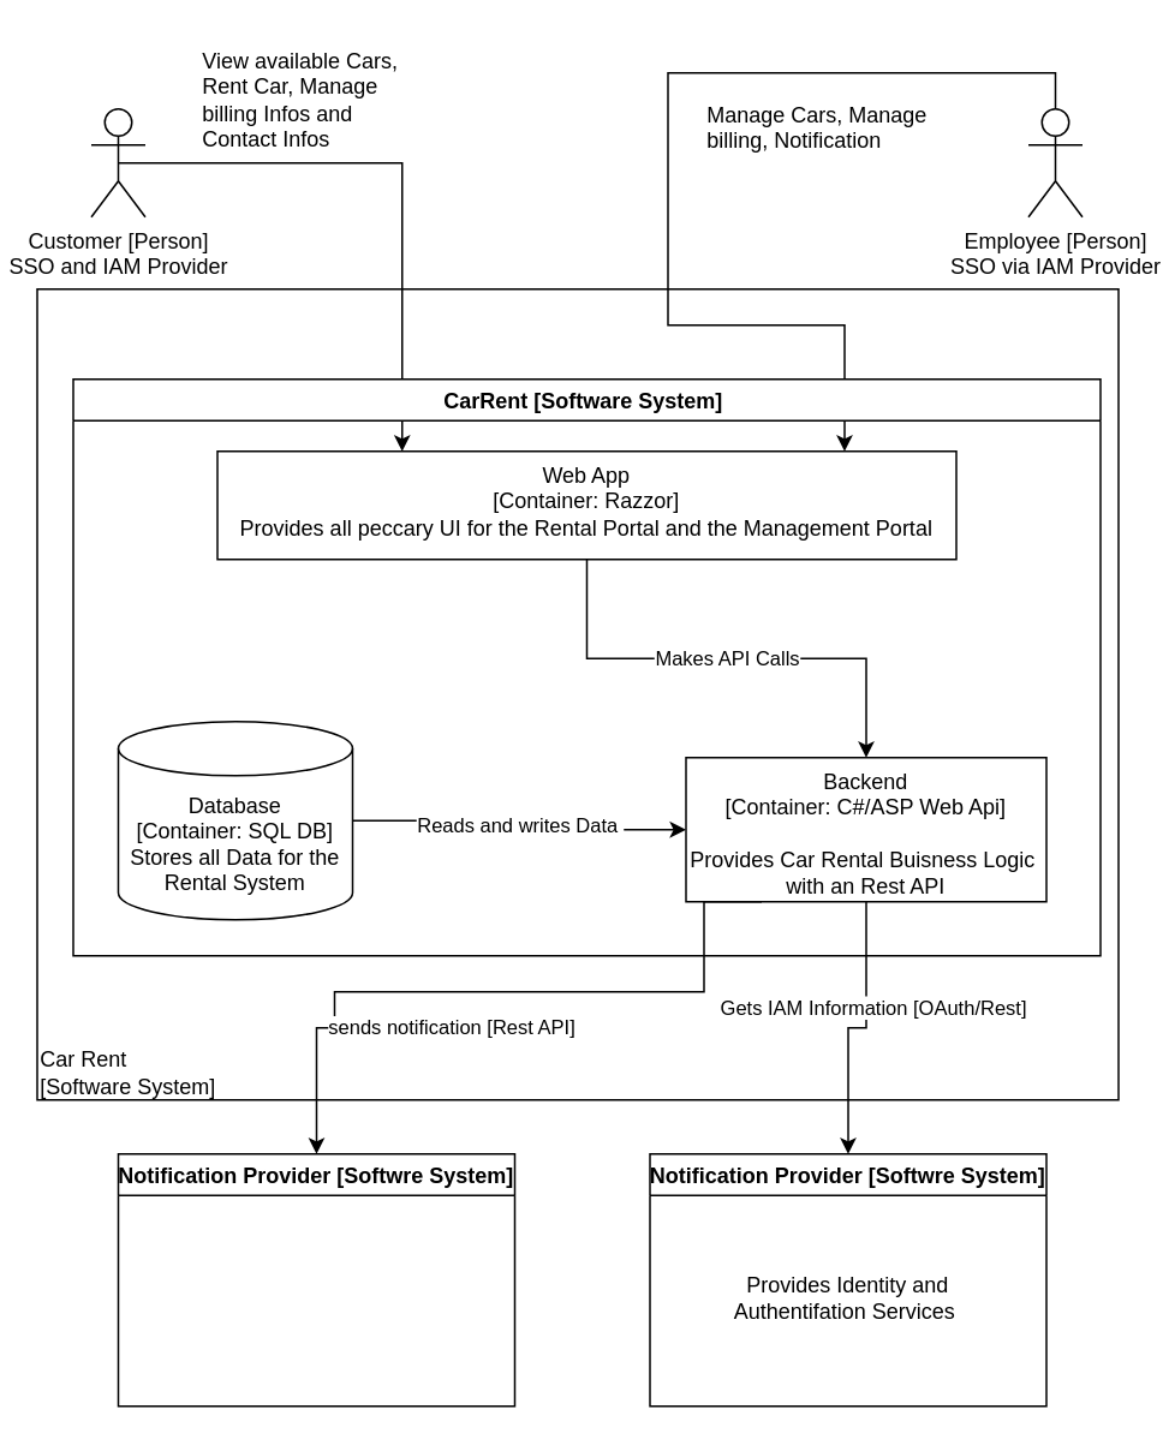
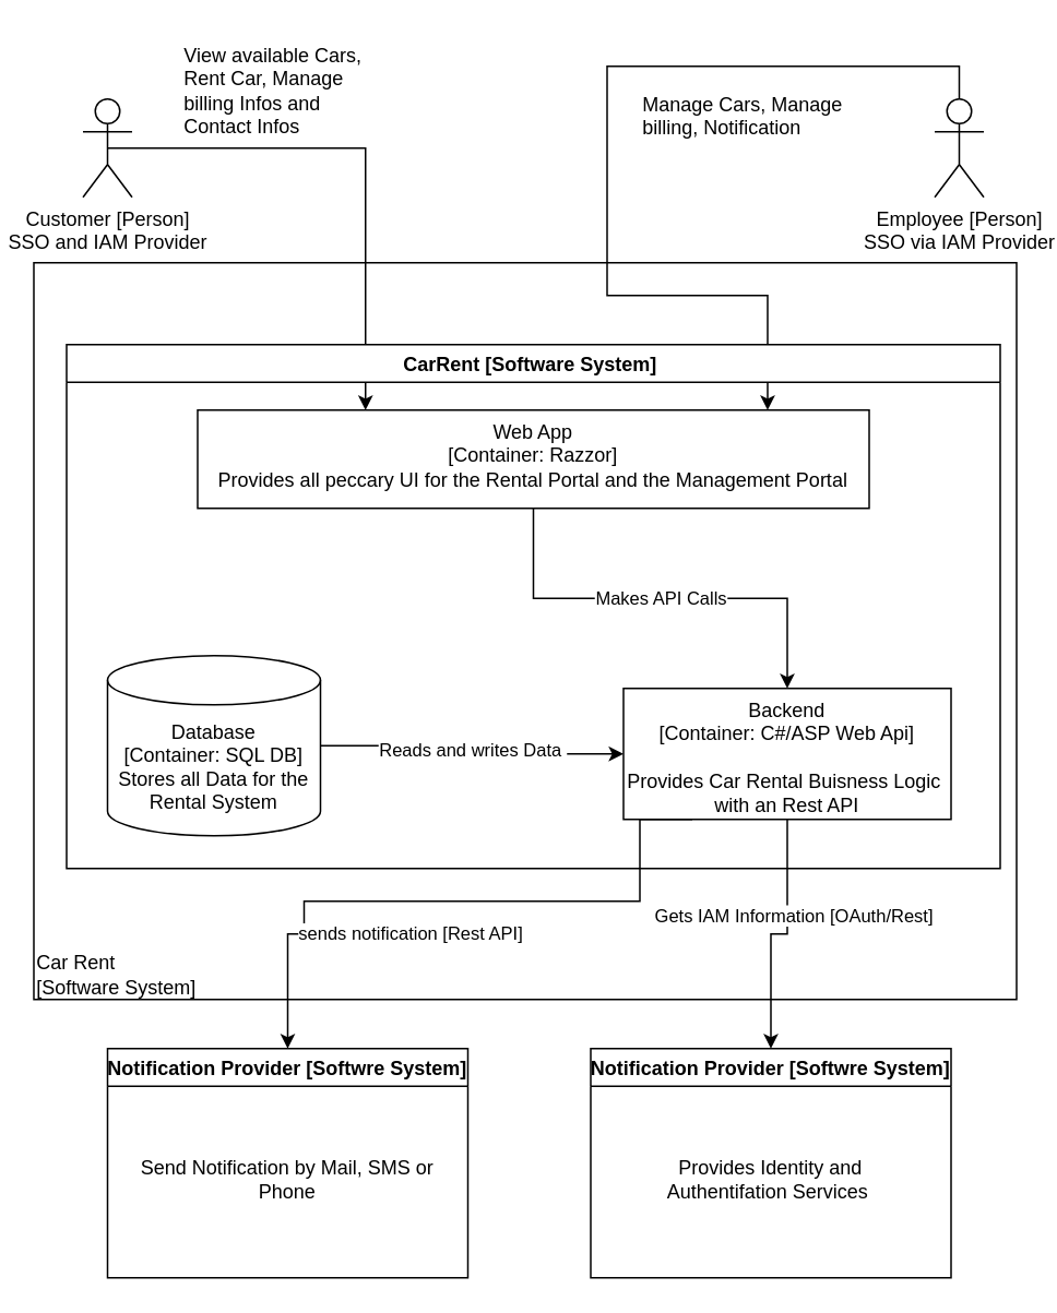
  <mxCell id="0" />
  <mxCell id="1" parent="0" />
  <mxCell id="2" value="" style="rounded=0;whiteSpace=wrap;html=1;" parent="1" vertex="1"><mxGeometry x="20" y="160" width="600" height="450" as="geometry" /></mxCell>
  <mxCell id="3" style="edgeStyle=orthogonalEdgeStyle;rounded=0;orthogonalLoop=1;jettySize=auto;html=1;exitX=0.5;exitY=0.5;exitDx=0;exitDy=0;exitPerimeter=0;entryX=0.25;entryY=0;entryDx=0;entryDy=0;" edge="1" parent="1" source="4" target="20"><mxGeometry relative="1" as="geometry" /></mxCell>
  <mxCell id="4" value="Customer [Person]&lt;br&gt;SSO and IAM Provider" style="shape=umlActor;verticalLabelPosition=bottom;verticalAlign=top;html=1;" parent="1" vertex="1"><mxGeometry x="50" y="60" width="30" height="60" as="geometry" /></mxCell>
  <mxCell id="5" style="edgeStyle=orthogonalEdgeStyle;rounded=0;orthogonalLoop=1;jettySize=auto;html=1;exitX=0.5;exitY=0;exitDx=0;exitDy=0;exitPerimeter=0;" parent="1" source="6" target="20" edge="1"><mxGeometry relative="1" as="geometry"><Array as="points"><mxPoint x="585" y="40" /><mxPoint x="370" y="40" /><mxPoint x="370" y="180" /><mxPoint x="468" y="180" /></Array></mxGeometry></mxCell>
  <mxCell id="6" value="Employee [Person]&lt;br&gt;SSO via IAM Provider" style="shape=umlActor;verticalLabelPosition=bottom;verticalAlign=top;html=1;" parent="1" vertex="1"><mxGeometry x="570" y="60" width="30" height="60" as="geometry" /></mxCell>
  <mxCell id="7" style="edgeStyle=orthogonalEdgeStyle;rounded=0;orthogonalLoop=1;jettySize=auto;html=1;exitX=0.5;exitY=1;exitDx=0;exitDy=0;" parent="1" source="11" target="16" edge="1"><mxGeometry relative="1" as="geometry" /></mxCell>
  <mxCell id="8" value="Gets IAM Information [OAuth/Rest]" style="edgeLabel;html=1;align=center;verticalAlign=middle;resizable=0;points=[];" parent="7" vertex="1" connectable="0"><mxGeometry x="-0.221" y="3" relative="1" as="geometry"><mxPoint as="offset" /></mxGeometry></mxCell>
  <mxCell id="9" value="sends notification [Rest API]" style="edgeStyle=orthogonalEdgeStyle;rounded=0;orthogonalLoop=1;jettySize=auto;html=1;exitX=0.21;exitY=1;exitDx=0;exitDy=0;exitPerimeter=0;" parent="1" source="11" target="14" edge="1"><mxGeometry x="0.587" y="-65" relative="1" as="geometry"><Array as="points"><mxPoint x="390" y="500" /><mxPoint x="390" y="550" /><mxPoint x="185" y="550" /><mxPoint x="185" y="570" /><mxPoint x="175" y="570" /></Array><mxPoint x="65" y="65" as="offset" /></mxGeometry></mxCell>
  <mxCell id="10" value="CarRent [Software System] " style="swimlane;" parent="1" vertex="1"><mxGeometry x="40" y="210" width="570" height="320" as="geometry" /></mxCell>
  <mxCell id="11" value="Backend&lt;br&gt;[Container: C#/ASP Web Api]&lt;br&gt;&lt;br&gt;Provides Car Rental Buisness Logic&amp;nbsp;&lt;br&gt;with an Rest API" style="rounded=0;whiteSpace=wrap;html=1;verticalAlign=top;" vertex="1" parent="10"><mxGeometry x="340" y="210" width="200" height="80" as="geometry" /></mxCell>
  <mxCell id="12" value="View available Cars, Rent Car, Manage billing Infos and Contact Infos" style="text;html=1;strokeColor=none;fillColor=none;align=left;verticalAlign=top;whiteSpace=wrap;rounded=0;" parent="1" vertex="1"><mxGeometry x="110" y="20" width="130" height="80" as="geometry" /></mxCell>
  <mxCell id="13" value="Manage Cars, Manage billing, Notification" style="text;html=1;strokeColor=none;fillColor=none;align=left;verticalAlign=top;whiteSpace=wrap;rounded=0;" parent="1" vertex="1"><mxGeometry x="390" y="50" width="130" height="80" as="geometry" /></mxCell>
  <mxCell id="14" value="Notification Provider [Softwre System]" style="swimlane;" parent="1" vertex="1"><mxGeometry x="65" y="640" width="220" height="140" as="geometry" /></mxCell>
+ <mxCell id="15" value="Send Notification by Mail, SMS or Phone" style="text;html=1;strokeColor=none;fillColor=none;align=center;verticalAlign=middle;whiteSpace=wrap;rounded=0;" parent="14" vertex="1"><mxGeometry x="10" y="30" width="200" height="100" as="geometry" /></mxCell>
  <mxCell id="16" value="Notification Provider [Softwre System]" style="swimlane;" parent="1" vertex="1"><mxGeometry x="360" y="640" width="220" height="140" as="geometry" /></mxCell>
  <mxCell id="17" value="Provides Identity and Authentifation&amp;nbsp;Services&amp;nbsp;" style="text;html=1;strokeColor=none;fillColor=none;align=center;verticalAlign=middle;whiteSpace=wrap;rounded=0;" parent="16" vertex="1"><mxGeometry x="10" y="30" width="200" height="100" as="geometry" /></mxCell>
  <mxCell id="18" value="Car Rent &lt;br&gt;[Software System]" style="text;html=1;strokeColor=none;fillColor=none;align=left;verticalAlign=middle;whiteSpace=wrap;rounded=0;" parent="1" vertex="1"><mxGeometry x="20" y="580" width="130" height="30" as="geometry" /></mxCell>
  <mxCell id="19" value="Makes API Calls" style="edgeStyle=orthogonalEdgeStyle;rounded=0;orthogonalLoop=1;jettySize=auto;html=1;exitX=0.5;exitY=1;exitDx=0;exitDy=0;" edge="1" parent="1" source="20" target="11"><mxGeometry relative="1" as="geometry" /></mxCell>
  <mxCell id="20" value="Web App&lt;br&gt;[Container: Razzor]&lt;br&gt;Provides all peccary UI for the Rental Portal and the Management Portal" style="rounded=0;whiteSpace=wrap;html=1;verticalAlign=top;" vertex="1" parent="1"><mxGeometry x="120" y="250" width="410" height="60" as="geometry" /></mxCell>
  <mxCell id="21" value="Reads and writes Data&amp;nbsp;" style="edgeStyle=orthogonalEdgeStyle;rounded=0;orthogonalLoop=1;jettySize=auto;html=1;exitX=1;exitY=0.5;exitDx=0;exitDy=0;exitPerimeter=0;entryX=0;entryY=0.5;entryDx=0;entryDy=0;" edge="1" parent="1" source="22" target="11"><mxGeometry relative="1" as="geometry" /></mxCell>
  <mxCell id="22" value="Database&lt;br&gt;[Container: SQL DB]&lt;br&gt;Stores all Data for the Rental System" style="shape=cylinder3;whiteSpace=wrap;html=1;boundedLbl=1;backgroundOutline=1;size=15;" vertex="1" parent="1"><mxGeometry x="65" y="400" width="130" height="110" as="geometry" /></mxCell>
